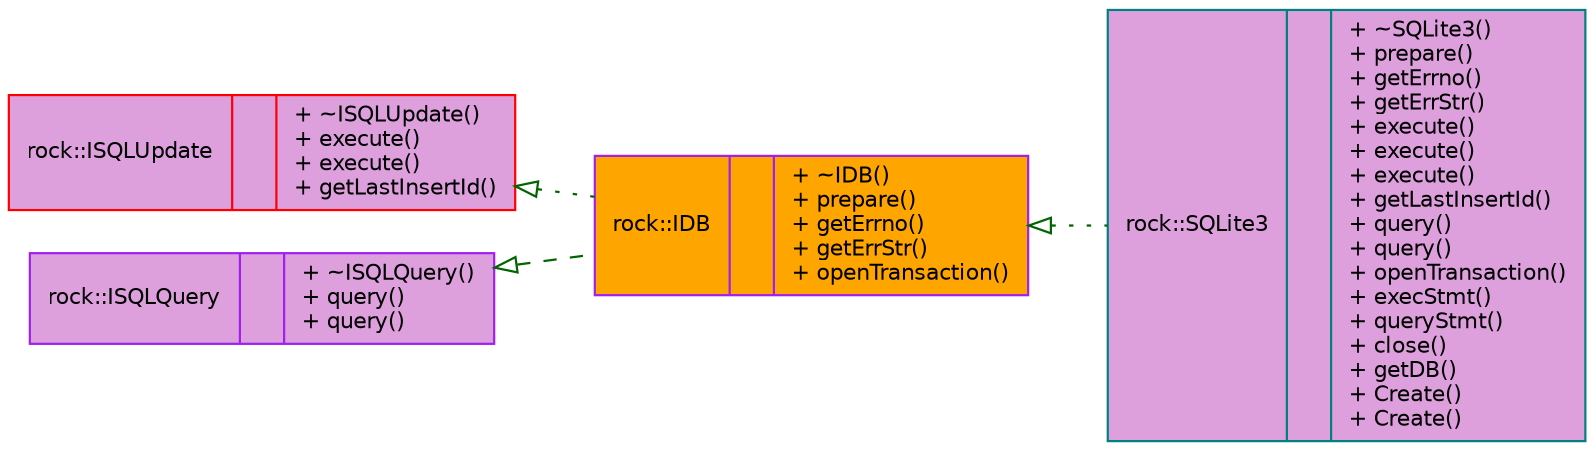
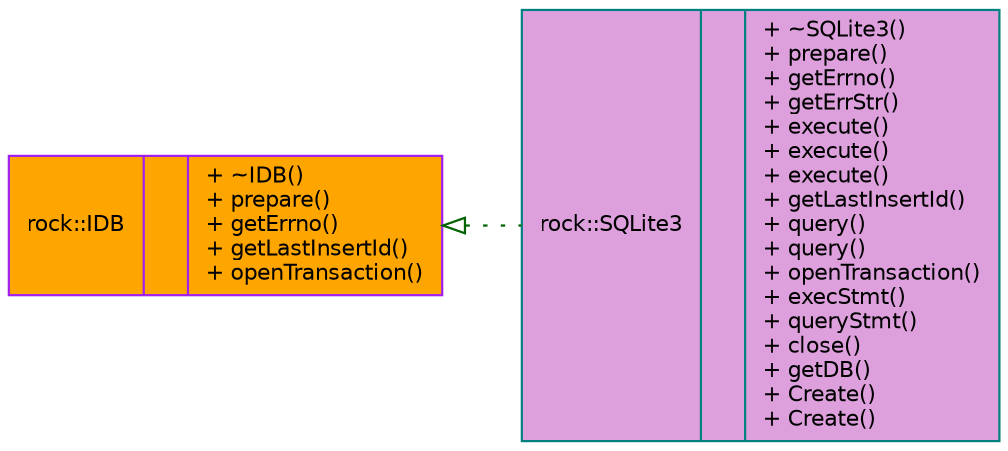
  digraph {
    rankdir=LR
    node [color=purple fillcolor=plum fontname=Helvetica fontsize=10 shape=record style=filled]
    edge [arrowtail=onormal color=darkgreen dir=back fontname=Helvetica fontsize=10 labelfontname=Helvetica labelfontsize=10 style=dotted]
-   n1 [fillcolor=orange fontcolor=black height=0.2 label="{rock::IDB\n||+ ~IDB()\l+ prepare()\l+ getErrno()\l+ getErrStr()\l+ openTransaction()\l}" width=0.4]
+   n1 [fillcolor=orange fontcolor=black height=0.2 label="{rock::IDB\n||+ ~IDB()\l+ prepare()\l+ getErrno()\l+ getLastInsertId()\l+ openTransaction()\l}" width=0.4]
    n2 [color=teal height=0.2 label="{rock::SQLite3\n||+ ~SQLite3()\l+ prepare()\l+ getErrno()\l+ getErrStr()\l+ execute()\l+ execute()\l+ execute()\l+ getLastInsertId()\l+ query()\l+ query()\l+ openTransaction()\l+ execStmt()\l+ queryStmt()\l+ close()\l+ getDB()\l+ Create()\l+ Create()\l}" width=0.4]
-   n3 [color=red height=0.2 label="{rock::ISQLUpdate\n||+ ~ISQLUpdate()\l+ execute()\l+ execute()\l+ getLastInsertId()\l}" width=0.4]
-   n4 [height=0.2 label="{rock::ISQLQuery\n||+ ~ISQLQuery()\l+ query()\l+ query()\l}" width=0.4]
    n1 -> n2
-   n3 -> n1
-   n4 -> n1 [style=dashed]
  }
